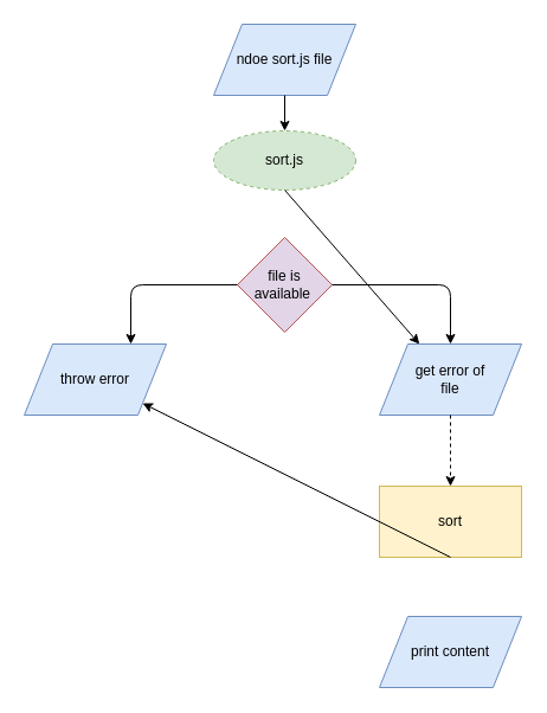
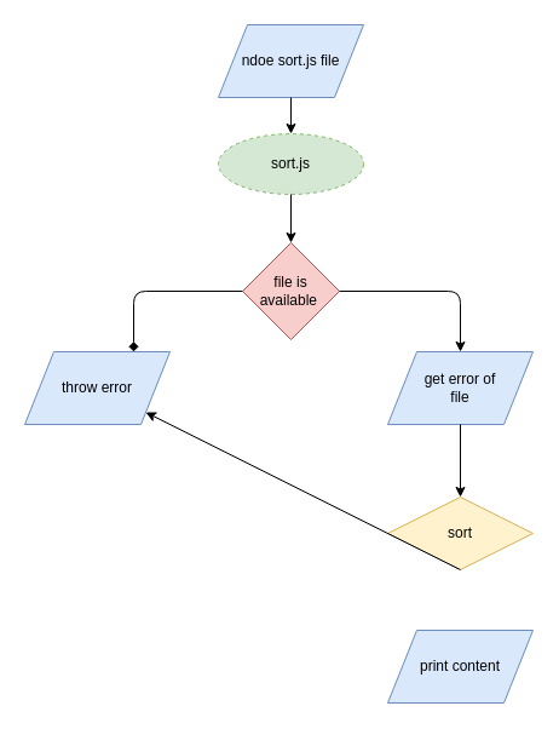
  <mxCell id="0" />
  <mxCell id="1" parent="0" />
  <mxCell id="2" value="ndoe sort.js file" style="shape=parallelogram;perimeter=parallelogramPerimeter;whiteSpace=wrap;html=1;fillColor=#dae8fc;strokeColor=#6c8ebf;" vertex="1" parent="1"><mxGeometry x="180" y="20" width="120" height="60" as="geometry" /></mxCell>
  <mxCell id="3" value="sort.js" style="ellipse;whiteSpace=wrap;html=1;fillColor=#d5e8d4;strokeColor=#82b366;dashed=1;" vertex="1" parent="1"><mxGeometry x="180" y="110" width="120" height="50" as="geometry" /></mxCell>
  <mxCell id="4" value="" style="endArrow=classic;html=1;entryX=0.5;entryY=0;entryDx=0;entryDy=0;exitX=0.5;exitY=1;exitDx=0;exitDy=0;" edge="1" parent="1" source="2" target="3"><mxGeometry width="50" height="50" relative="1" as="geometry"><mxPoint x="180" y="140" as="sourcePoint" /><mxPoint x="230" y="90" as="targetPoint" /></mxGeometry></mxCell>
- <mxCell id="5" value="file is&lt;br&gt;available&amp;nbsp;" style="rhombus;whiteSpace=wrap;html=1;fillColor=#e1d5e7;strokeColor=#b85450;" vertex="1" parent="1"><mxGeometry x="200" y="200" width="80" height="80" as="geometry" /></mxCell>
- <mxCell id="6" value="" style="endArrow=classic;html=1;exitX=0.5;exitY=1;exitDx=0;exitDy=0;" edge="1" parent="1" source="3" target="10"><mxGeometry width="50" height="50" relative="1" as="geometry"><mxPoint x="230" y="210" as="sourcePoint" /><mxPoint x="280" y="160" as="targetPoint" /></mxGeometry></mxCell>
- <mxCell id="7" value="sort" style="rounded=0;whiteSpace=wrap;html=1;fillColor=#fff2cc;strokeColor=#d6b656;" vertex="1" parent="1"><mxGeometry x="320" y="410" width="120" height="60" as="geometry" /></mxCell>
+ <mxCell id="5" value="file is&lt;br&gt;available&amp;nbsp;" style="rhombus;whiteSpace=wrap;html=1;fillColor=#f8cecc;strokeColor=#b85450;" vertex="1" parent="1"><mxGeometry x="200" y="200" width="80" height="80" as="geometry" /></mxCell>
+ <mxCell id="6" value="" style="endArrow=classic;html=1;exitX=0.5;exitY=1;exitDx=0;exitDy=0;entryX=0.5;entryY=0;entryDx=0;entryDy=0;" edge="1" parent="1" source="3" target="5"><mxGeometry width="50" height="50" relative="1" as="geometry"><mxPoint x="230" y="210" as="sourcePoint" /><mxPoint x="280" y="160" as="targetPoint" /></mxGeometry></mxCell>
+ <mxCell id="7" value="sort" style="rhombus;whiteSpace=wrap;html=1;fillColor=#fff2cc;strokeColor=#d6b656;" vertex="1" parent="1"><mxGeometry x="320" y="410" width="120" height="60" as="geometry" /></mxCell>
  <mxCell id="8" value="throw error" style="shape=parallelogram;perimeter=parallelogramPerimeter;whiteSpace=wrap;html=1;fillColor=#dae8fc;strokeColor=#6c8ebf;" vertex="1" parent="1"><mxGeometry x="20" y="290" width="120" height="60" as="geometry" /></mxCell>
- <mxCell id="9" value="" style="endArrow=classic;html=1;exitX=0;exitY=0.5;exitDx=0;exitDy=0;entryX=0.75;entryY=0;entryDx=0;entryDy=0;" edge="1" parent="1" source="5" target="8"><mxGeometry width="50" height="50" relative="1" as="geometry"><mxPoint x="70" y="280" as="sourcePoint" /><mxPoint x="120" y="230" as="targetPoint" /><Array as="points"><mxPoint x="110" y="240" /></Array></mxGeometry></mxCell>
+ <mxCell id="9" value="" style="endArrow=diamond;html=1;exitX=0;exitY=0.5;exitDx=0;exitDy=0;entryX=0.75;entryY=0;entryDx=0;entryDy=0;" edge="1" parent="1" source="5" target="8"><mxGeometry width="50" height="50" relative="1" as="geometry"><mxPoint x="70" y="280" as="sourcePoint" /><mxPoint x="120" y="230" as="targetPoint" /><Array as="points"><mxPoint x="110" y="240" /></Array></mxGeometry></mxCell>
  <mxCell id="10" value="get error of&lt;br&gt;file" style="shape=parallelogram;perimeter=parallelogramPerimeter;whiteSpace=wrap;html=1;fillColor=#dae8fc;strokeColor=#6c8ebf;" vertex="1" parent="1"><mxGeometry x="320" y="290" width="120" height="60" as="geometry" /></mxCell>
  <mxCell id="11" value="" style="endArrow=classic;html=1;entryX=0.5;entryY=0;entryDx=0;entryDy=0;exitX=1;exitY=0.5;exitDx=0;exitDy=0;" edge="1" parent="1" source="5" target="10"><mxGeometry width="50" height="50" relative="1" as="geometry"><mxPoint x="270" y="330" as="sourcePoint" /><mxPoint x="320" y="280" as="targetPoint" /><Array as="points"><mxPoint x="380" y="240" /></Array></mxGeometry></mxCell>
- <mxCell id="12" value="" style="endArrow=classic;html=1;entryX=0.5;entryY=0;entryDx=0;entryDy=0;exitX=0.5;exitY=1;exitDx=0;exitDy=0;dashed=1;" edge="1" parent="1" source="10" target="7"><mxGeometry width="50" height="50" relative="1" as="geometry"><mxPoint x="230" y="450" as="sourcePoint" /><mxPoint x="280" y="400" as="targetPoint" /></mxGeometry></mxCell>
+ <mxCell id="12" value="" style="endArrow=classic;html=1;entryX=0.5;entryY=0;entryDx=0;entryDy=0;exitX=0.5;exitY=1;exitDx=0;exitDy=0;" edge="1" parent="1" source="10" target="7"><mxGeometry width="50" height="50" relative="1" as="geometry"><mxPoint x="230" y="450" as="sourcePoint" /><mxPoint x="280" y="400" as="targetPoint" /></mxGeometry></mxCell>
  <mxCell id="13" value="print content" style="shape=parallelogram;perimeter=parallelogramPerimeter;whiteSpace=wrap;html=1;fillColor=#dae8fc;strokeColor=#6c8ebf;" vertex="1" parent="1"><mxGeometry x="320" y="520" width="120" height="60" as="geometry" /></mxCell>
  <mxCell id="14" value="" style="endArrow=classic;html=1;exitX=0.5;exitY=1;exitDx=0;exitDy=0;" edge="1" parent="1" source="7" target="8"><mxGeometry width="50" height="50" relative="1" as="geometry"><mxPoint x="310" y="520" as="sourcePoint" /><mxPoint x="360" y="470" as="targetPoint" /></mxGeometry></mxCell>
